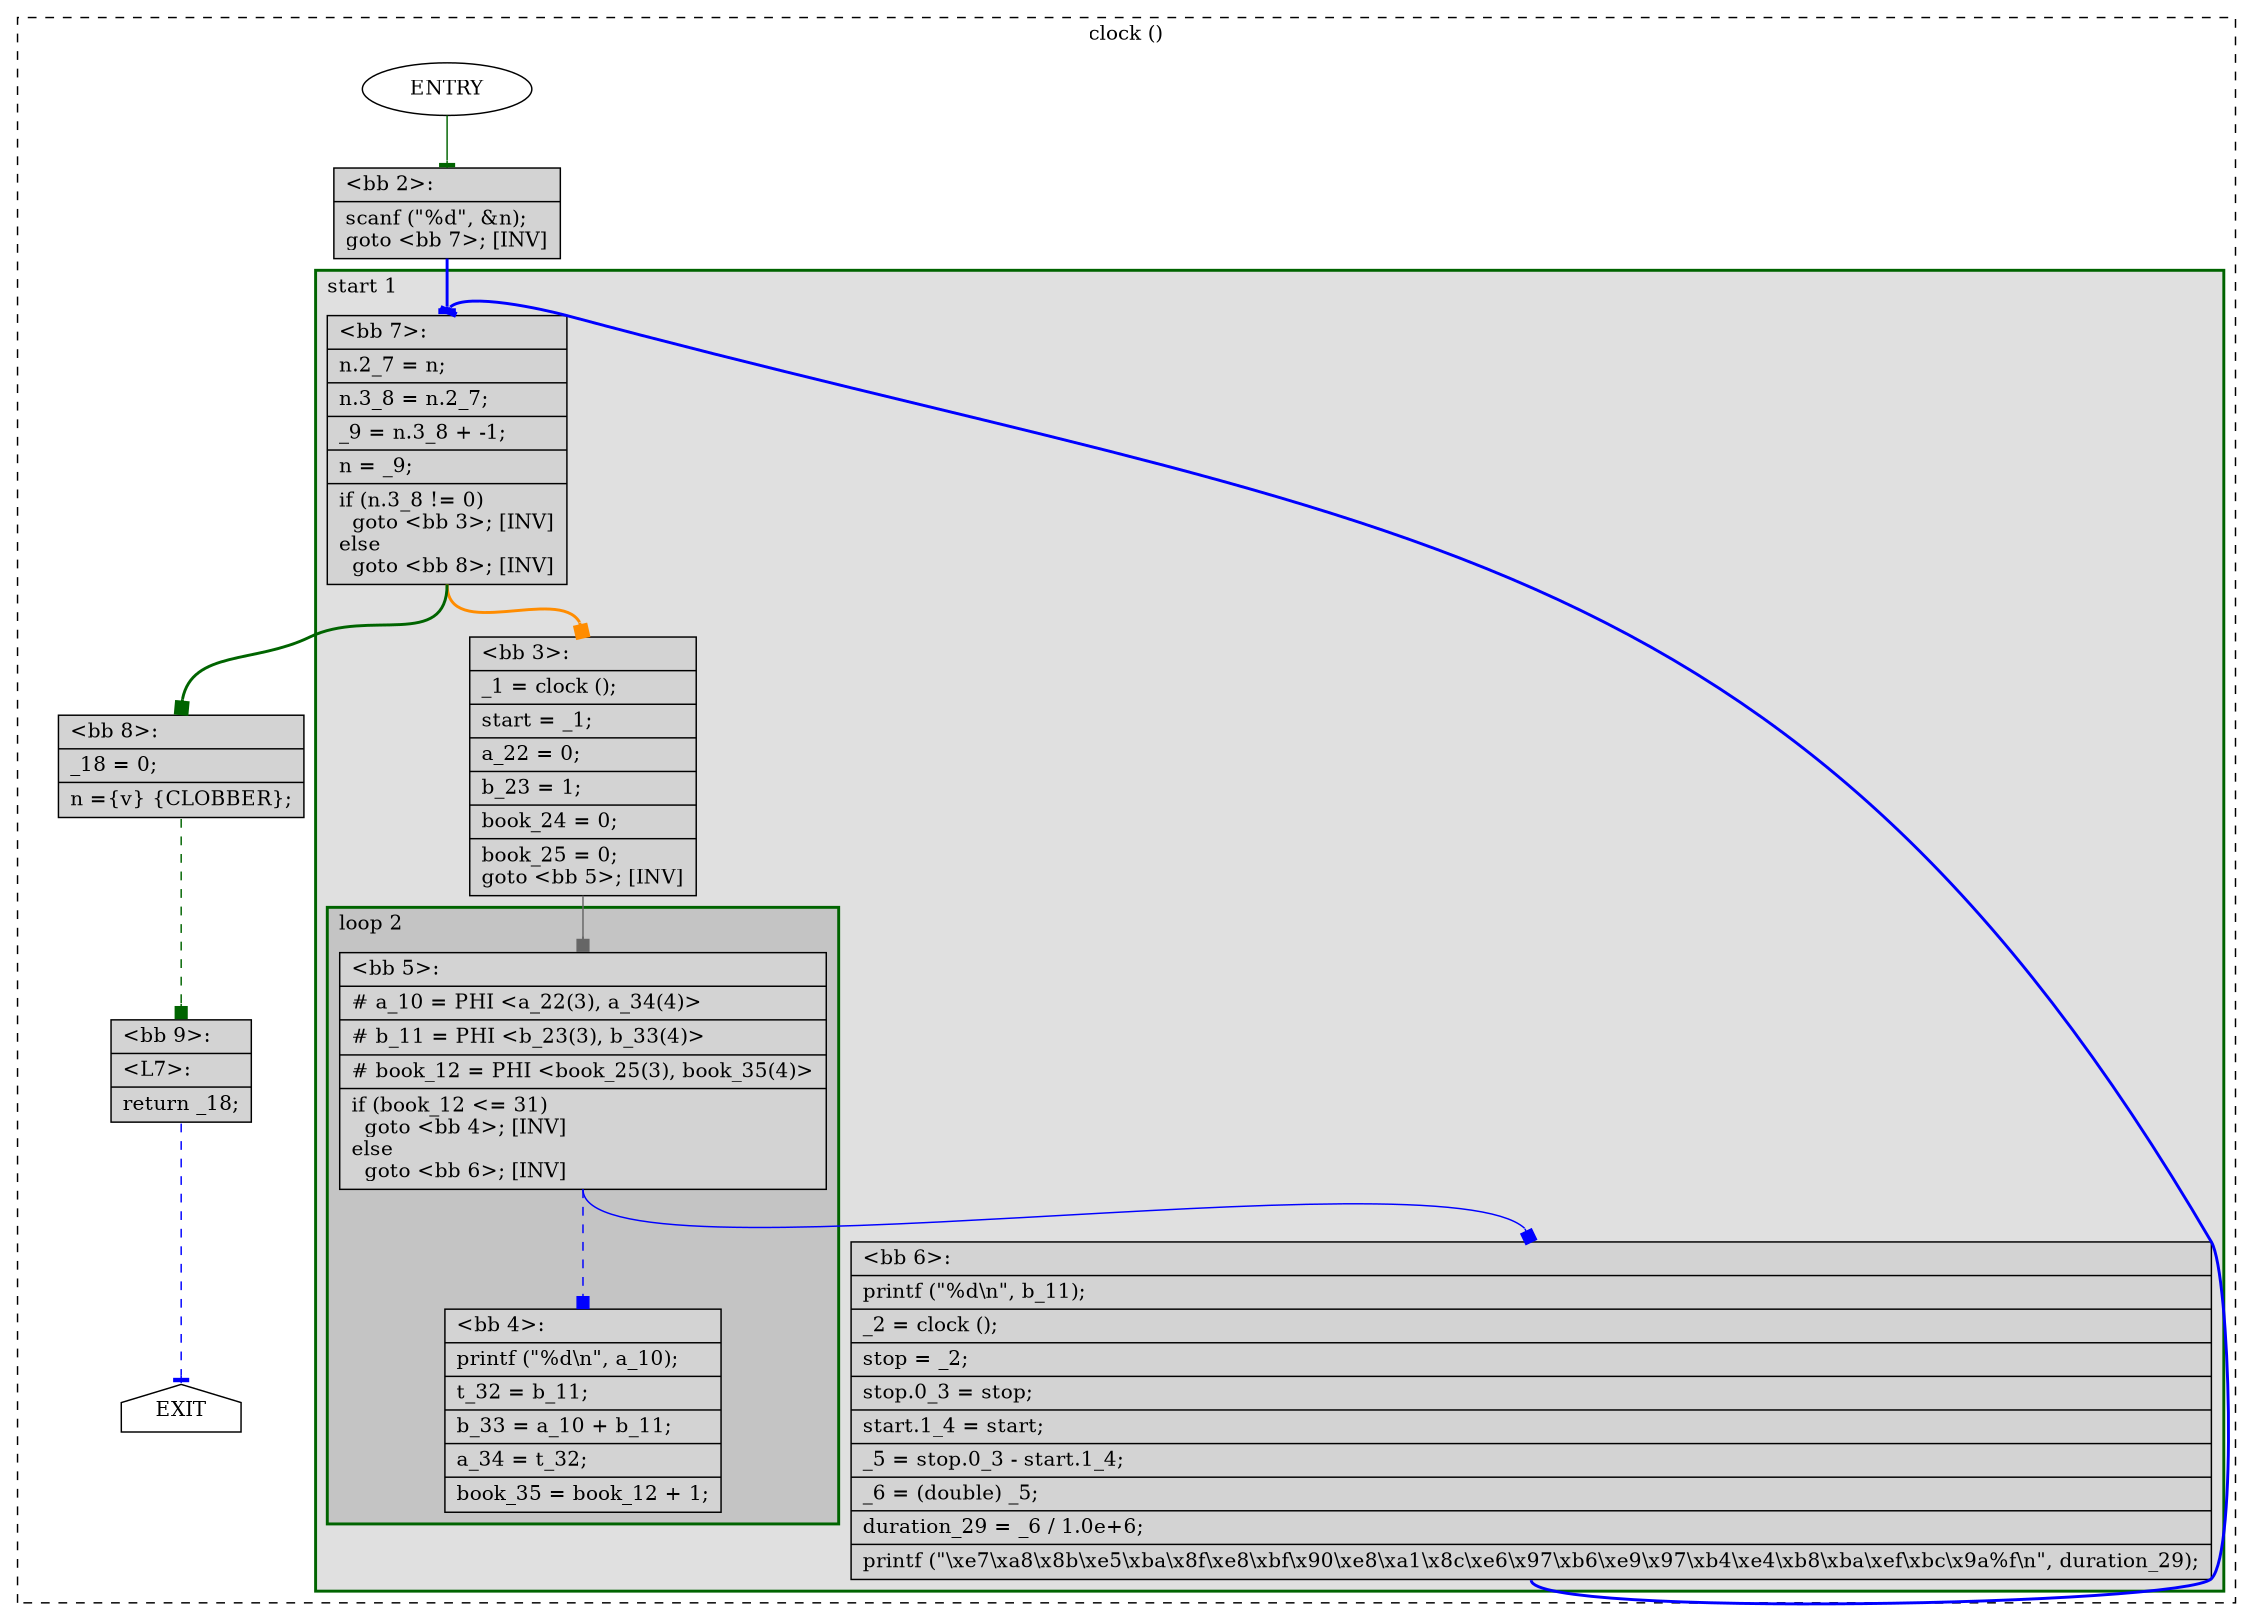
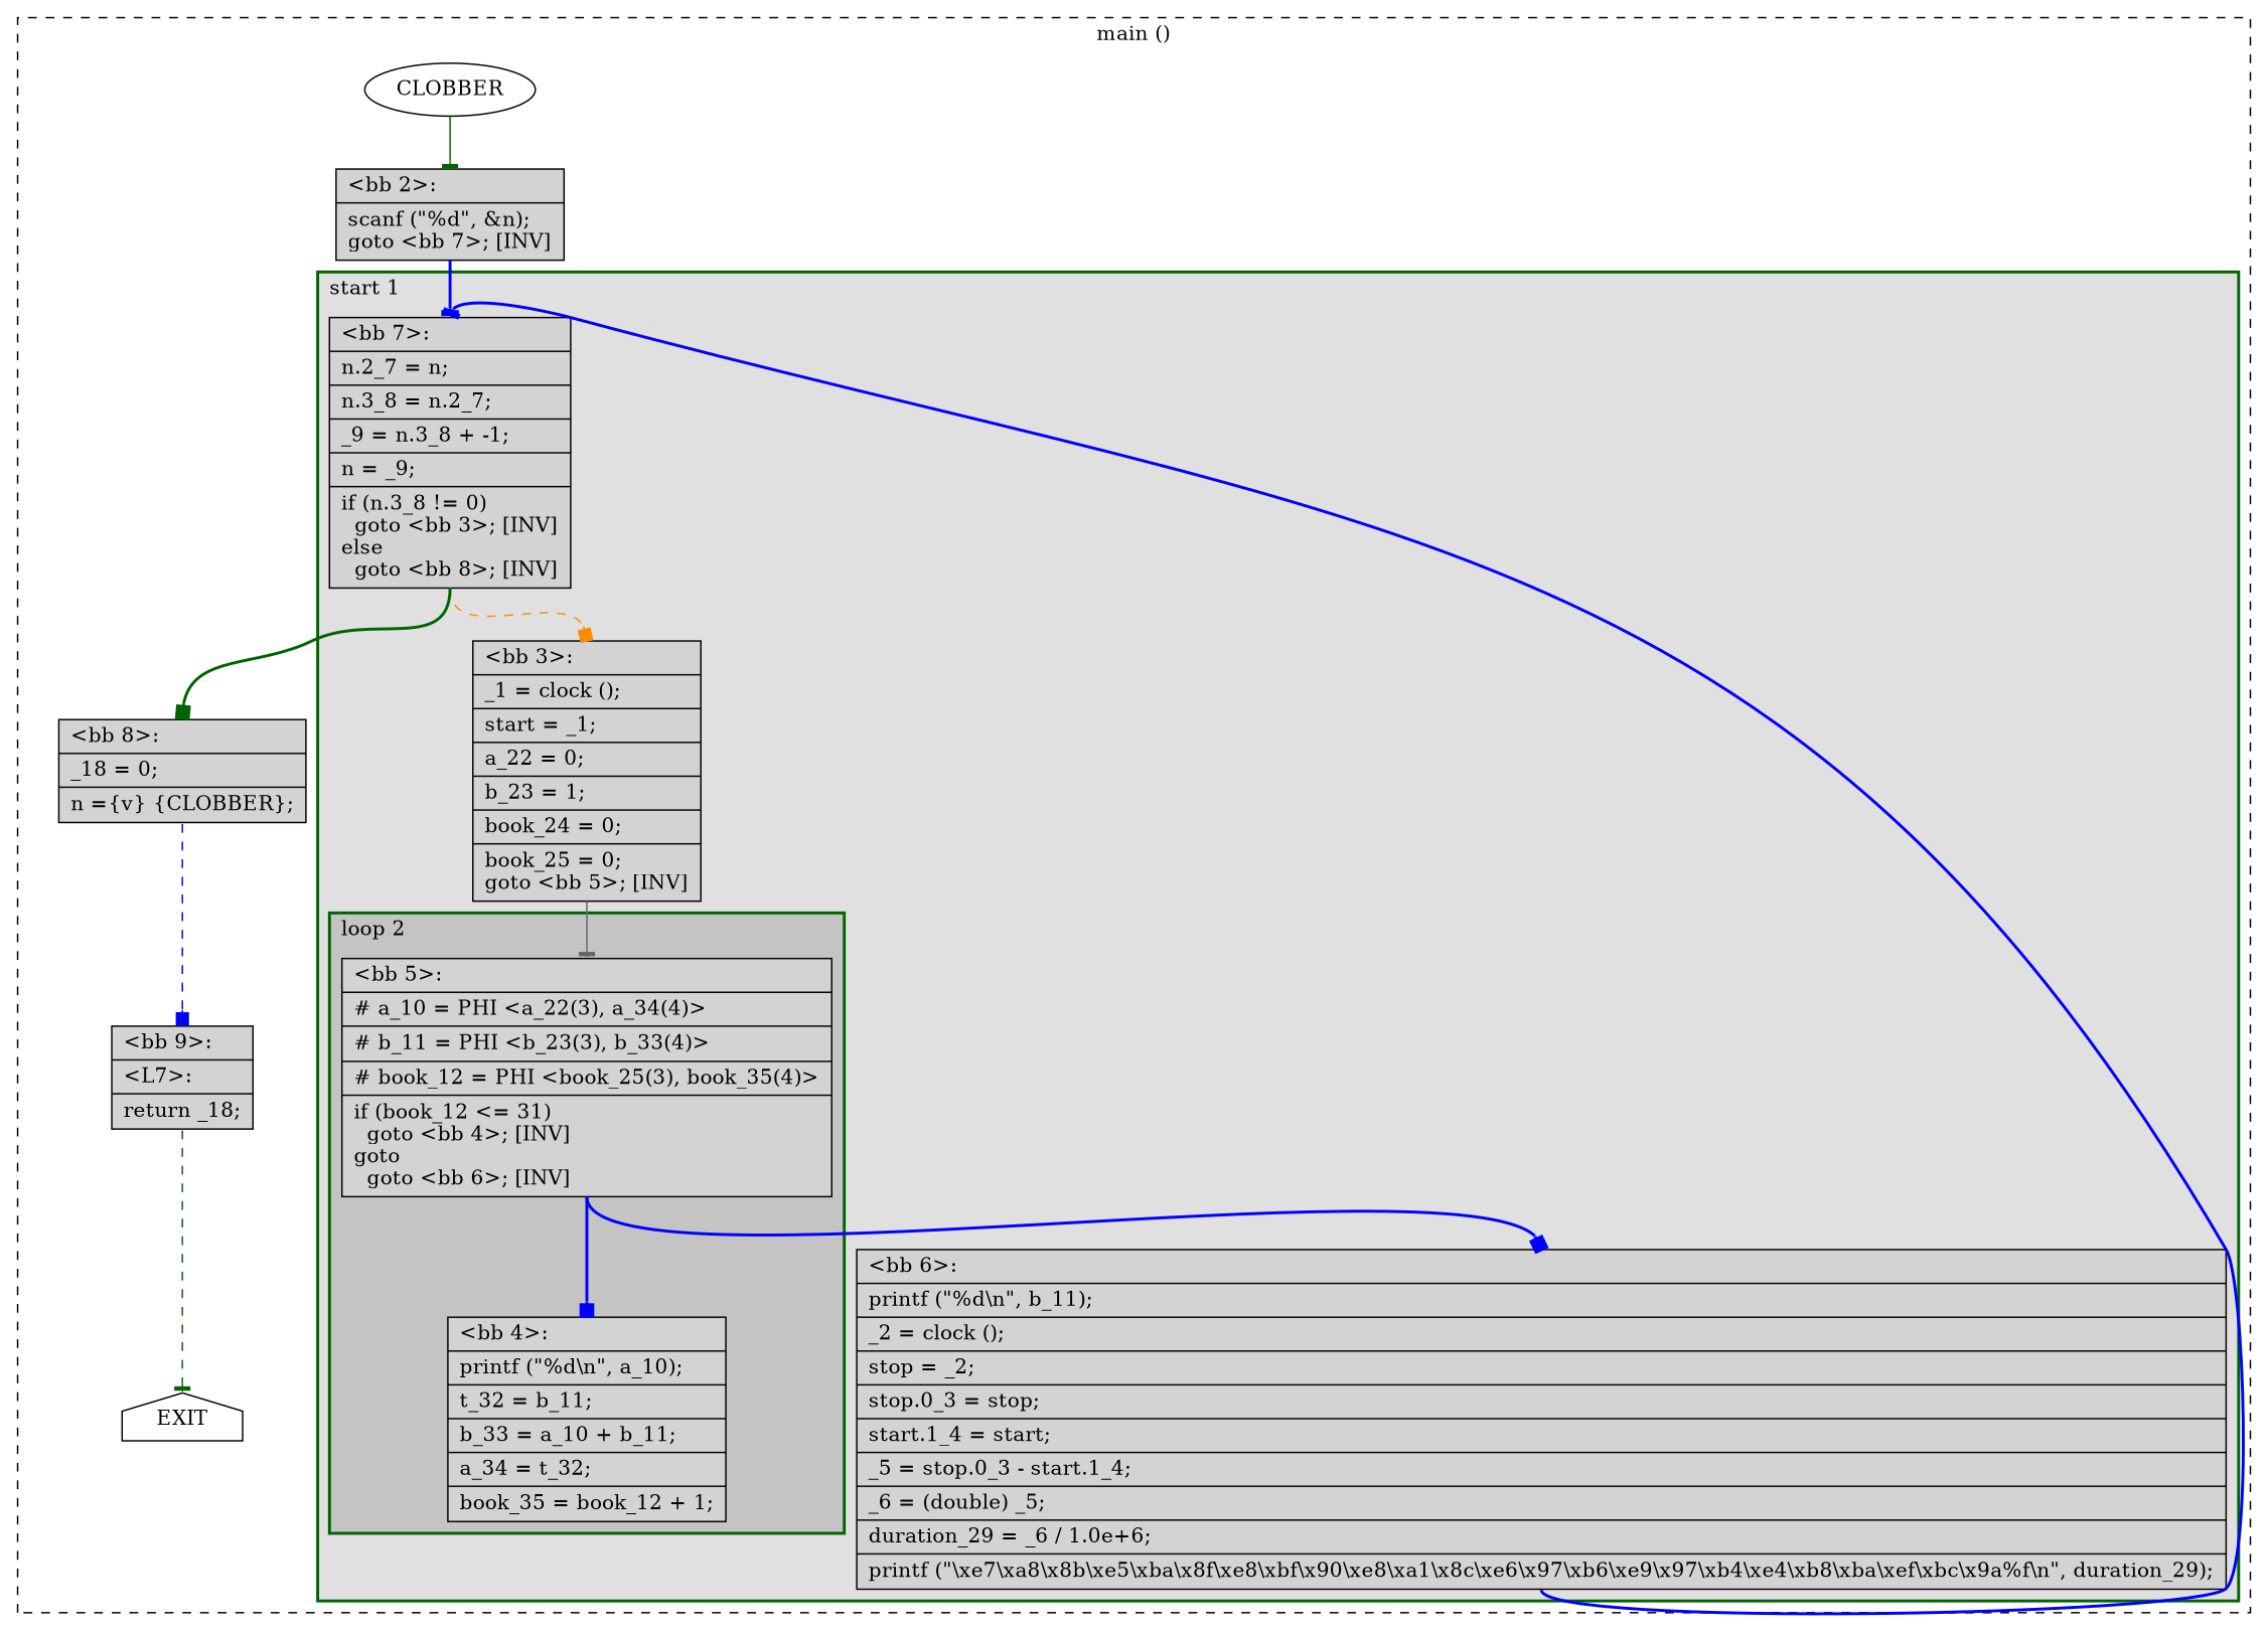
  digraph {
    node [fillcolor=lightgrey shape=record style=filled]
    edge [arrowhead=box color=blue constraint=true headport=n style=bold tailport=s weight=10]
-   n1 [label="{\<bb\ 5\>:\l|#\ a_10\ =\ PHI\ \<a_22(3),\ a_34(4)\>\l|#\ b_11\ =\ PHI\ \<b_23(3),\ b_33(4)\>\l|#\ book_12\ =\ PHI\ \<book_25(3),\ book_35(4)\>\l|if\ (book_12\ \<=\ 31)\l\ \ goto\ \<bb\ 4\>;\ [INV]\lelse\l\ \ goto\ \<bb\ 6\>;\ [INV]\l}"]
+   n1 [label="{\<bb\ 5\>:\l|#\ a_10\ =\ PHI\ \<a_22(3),\ a_34(4)\>\l|#\ b_11\ =\ PHI\ \<b_23(3),\ b_33(4)\>\l|#\ book_12\ =\ PHI\ \<book_25(3),\ book_35(4)\>\l|if\ (book_12\ \<=\ 31)\l\ \ goto\ \<bb\ 4\>;\ [INV]\lgoto\l\ \ goto\ \<bb\ 6\>;\ [INV]\l}"]
    n2 [label="{\<bb\ 4\>:\l|printf\ (\"%d\\n\",\ a_10);\l|t_32\ =\ b_11;\l|b_33\ =\ a_10\ +\ b_11;\l|a_34\ =\ t_32;\l|book_35\ =\ book_12\ +\ 1;\l}"]
    n3 [label="{\<bb\ 7\>:\l|n.2_7\ =\ n;\l|n.3_8\ =\ n.2_7;\l|_9\ =\ n.3_8\ +\ -1;\l|n\ =\ _9;\l|if\ (n.3_8\ !=\ 0)\l\ \ goto\ \<bb\ 3\>;\ [INV]\lelse\l\ \ goto\ \<bb\ 8\>;\ [INV]\l}"]
    n4 [label="{\<bb\ 3\>:\l|_1\ =\ clock\ ();\l|start\ =\ _1;\l|a_22\ =\ 0;\l|b_23\ =\ 1;\l|book_24\ =\ 0;\l|book_25\ =\ 0;\lgoto\ \<bb\ 5\>;\ [INV]\l}"]
    n5 [label="{\<bb\ 6\>:\l|printf\ (\"%d\\n\",\ b_11);\l|_2\ =\ clock\ ();\l|stop\ =\ _2;\l|stop.0_3\ =\ stop;\l|start.1_4\ =\ start;\l|_5\ =\ stop.0_3\ -\ start.1_4;\l|_6\ =\ (double)\ _5;\l|duration_29\ =\ _6\ /\ 1.0e+6;\l|printf\ (\"\\xe7\\xa8\\x8b\\xe5\\xba\\x8f\\xe8\\xbf\\x90\\xe8\\xa1\\x8c\\xe6\\x97\\xb6\\xe9\\x97\\xb4\\xe4\\xb8\\xba\\xef\\xbc\\x9a%f\\n\",\ duration_29);\l}"]
    n6 [label="{\<bb\ 8\>:\l|_18\ =\ 0;\l|n\ =\{v\}\ \{CLOBBER\};\l}"]
-   n7 [fillcolor=white label=ENTRY shape=ellipse]
+   n7 [fillcolor=white label=CLOBBER shape=ellipse]
    n8 [fillcolor=white label=EXIT shape=house]
    n9 [label="{\<bb\ 2\>:\l|scanf\ (\"%d\",\ &n);\lgoto\ \<bb\ 7\>;\ [INV]\l}"]
    n10 [label="{\<bb\ 9\>:\l|\<L7\>:\l|return\ _18;\l}"]
    subgraph cluster_1 {
      color=black
-     label="clock ()"
+     label="main ()"
      style=dashed
      n6
      n7
      n8
      n9
      n10
      subgraph cluster_2 {
        color=darkgreen
        fillcolor=grey88
        label="start 1"
        labeljust=l
        penwidth=2
        style=filled
        n3
        n4
        n5
        subgraph cluster_3 {
          color=darkgreen
          fillcolor=grey77
          label="loop 2"
          labeljust=l
          penwidth=2
          style=filled
          n1
          n2
        }
      }
    }
-   n1 -> n2 [style=dashed]
-   n1 -> n5 [style=solid]
-   n3 -> n4 [color=darkorange]
+   n1 -> n2
+   n1 -> n5
+   n3 -> n4 [color=darkorange style=dashed]
    n3 -> n6 [color=darkgreen]
-   n4 -> n1 [color=gray40 style=solid weight=100]
+   n4 -> n1 [arrowhead=tee color=gray40 style=solid weight=100]
    n5 -> n3 [arrowhead=tee constraint=false]
-   n6 -> n10 [color=darkgreen style=dashed weight=100]
+   n6 -> n10 [style=dashed weight=100]
    n7 -> n8 [style=invis arrowhead="" color="" weight=""]
    n7 -> n9 [arrowhead=tee color=darkgreen style=solid weight=100]
    n9 -> n3 [arrowhead=tee weight=100]
-   n10 -> n8 [arrowhead=tee style=dashed]
+   n10 -> n8 [arrowhead=tee color=darkgreen style=dashed]
  }
